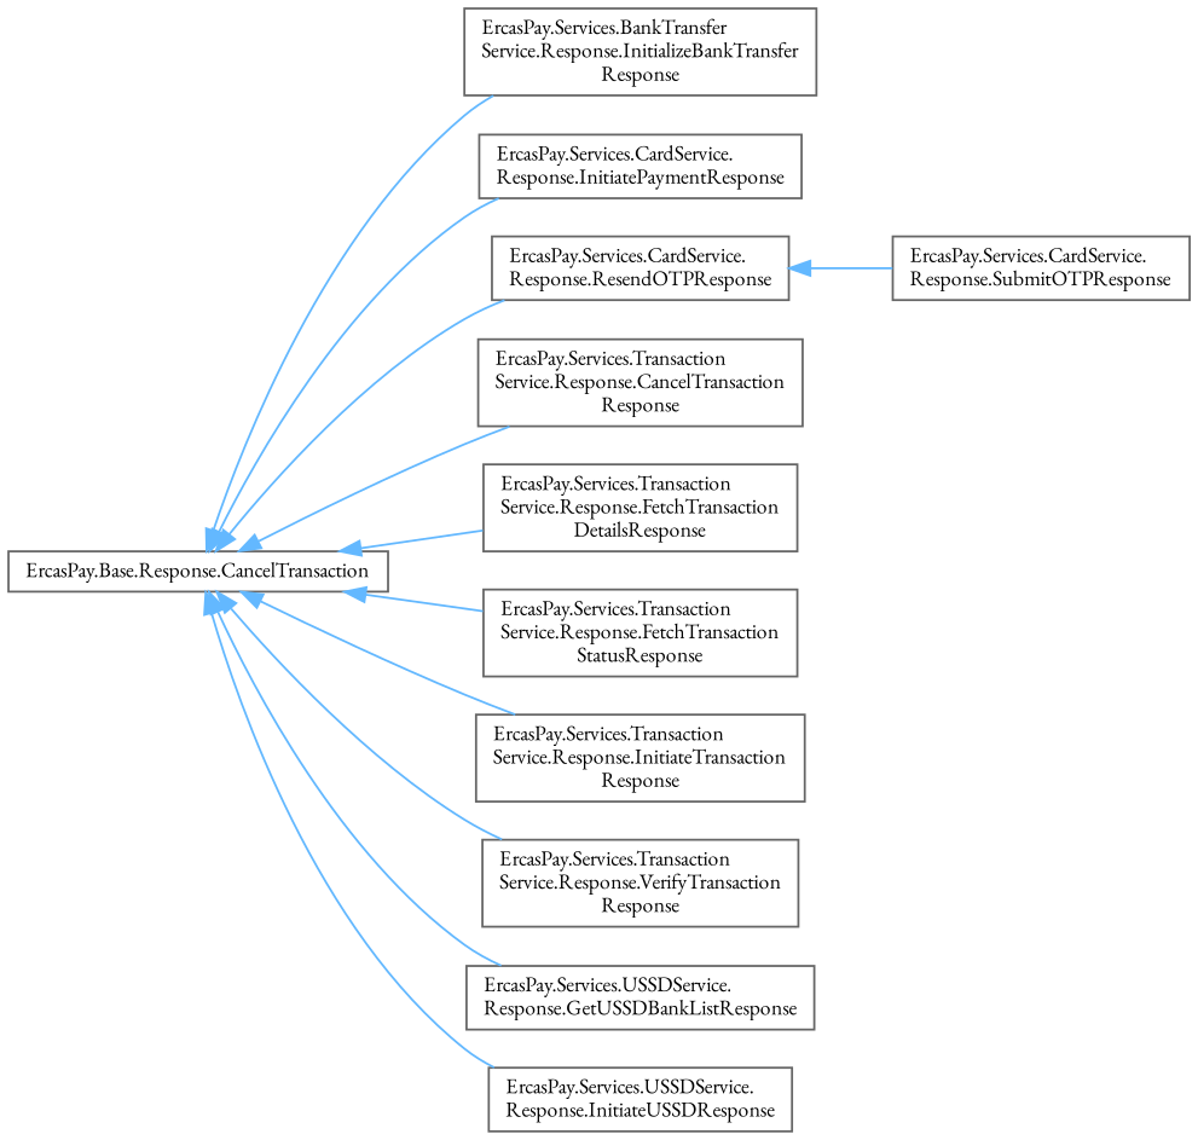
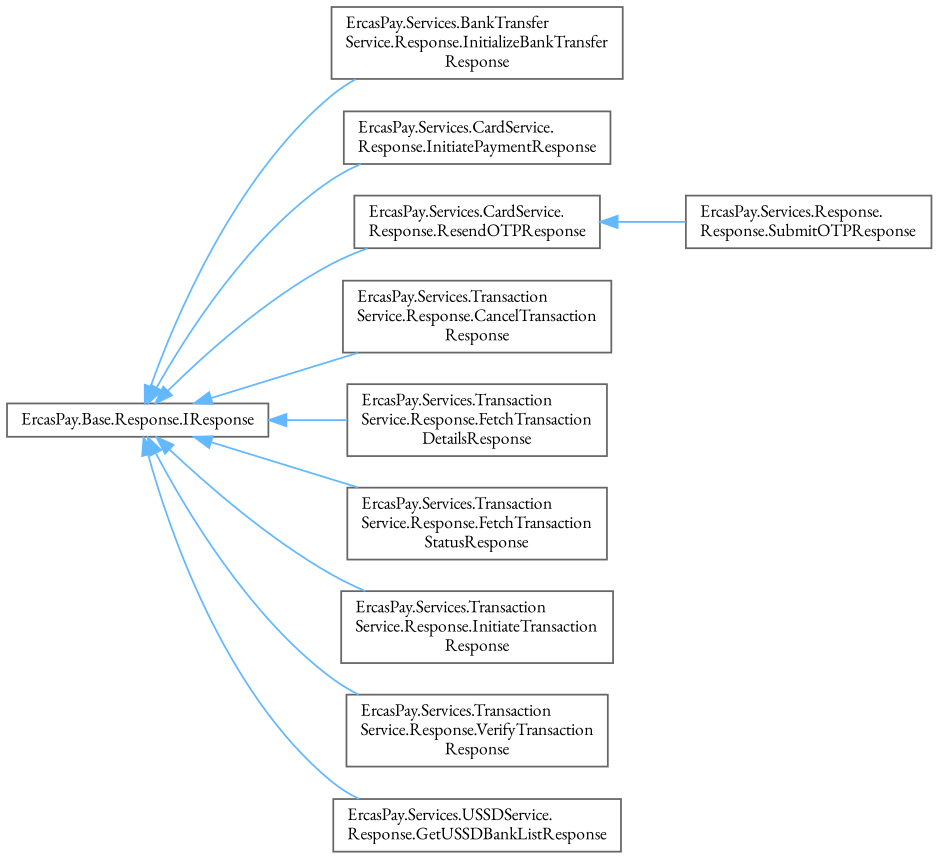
  digraph {
    fontname="EB Garamond"
    rankdir=LR
    node [color=grey40 fillcolor=white fontname="EB Garamond" fontsize=10 shape=box style=filled]
    edge [color=steelblue1 dir=back fontname="EB Garamond" fontsize=10 labelfontname=Helvetica labelfontsize=10 style=solid]
-   n1 [height=0.2 label="ErcasPay.Base.Response.CancelTransaction" width=0.4]
+   n1 [height=0.2 label="ErcasPay.Base.Response.IResponse" width=0.4]
    n2 [height=0.2 label="ErcasPay.Services.BankTransfer\lService.Response.InitializeBankTransfer\lResponse" width=0.4]
    n3 [height=0.2 label="ErcasPay.Services.CardService.\lResponse.InitiatePaymentResponse" width=0.4]
    n4 [height=0.2 label="ErcasPay.Services.CardService.\lResponse.ResendOTPResponse" width=0.4]
    n5 [height=0.2 label="ErcasPay.Services.Transaction\lService.Response.CancelTransaction\lResponse" width=0.4]
    n6 [height=0.2 label="ErcasPay.Services.Transaction\lService.Response.FetchTransaction\lDetailsResponse" width=0.4]
    n7 [height=0.2 label="ErcasPay.Services.Transaction\lService.Response.FetchTransaction\lStatusResponse" width=0.4]
    n8 [height=0.2 label="ErcasPay.Services.Transaction\lService.Response.InitiateTransaction\lResponse" width=0.4]
    n9 [height=0.2 label="ErcasPay.Services.Transaction\lService.Response.VerifyTransaction\lResponse" width=0.4]
    n10 [height=0.2 label="ErcasPay.Services.USSDService.\lResponse.GetUSSDBankListResponse" width=0.4]
-   n11 [height=0.2 label="ErcasPay.Services.USSDService.\lResponse.InitiateUSSDResponse" width=0.4]
-   n12 [height=0.2 label="ErcasPay.Services.CardService.\lResponse.SubmitOTPResponse" width=0.4]
+   n12 [height=0.2 label="ErcasPay.Services.Response.\lResponse.SubmitOTPResponse" width=0.4]
    n1 -> n2
    n1 -> n3
    n1 -> n4
    n1 -> n5
    n1 -> n6
    n1 -> n7
    n1 -> n8
    n1 -> n9
    n1 -> n10
-   n1 -> n11
    n4 -> n12
  }
